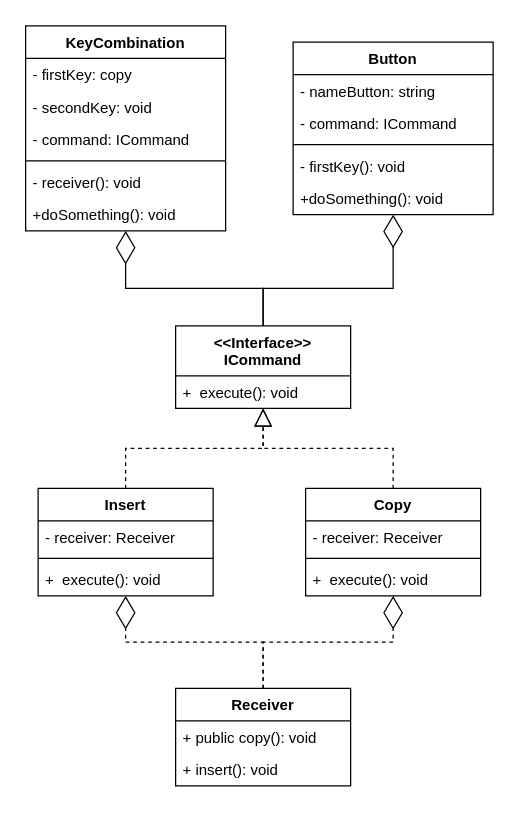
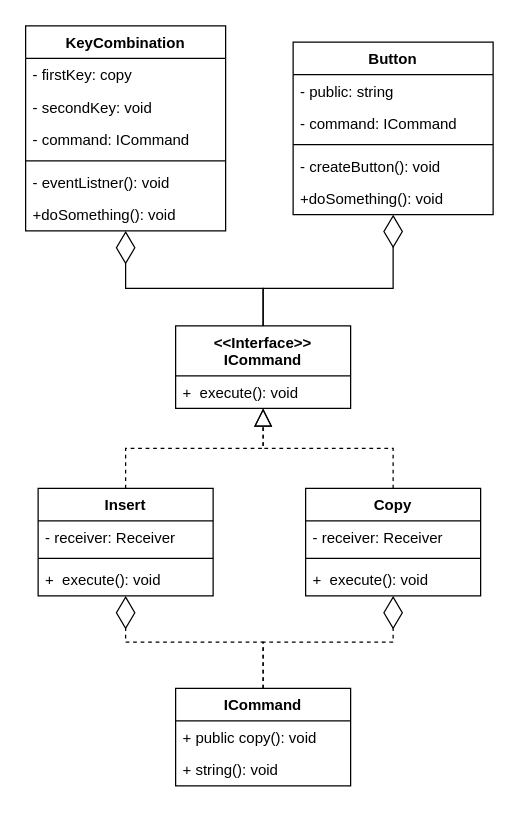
  <mxCell id="0" />
  <mxCell id="1" parent="0" />
- <mxCell id="2" value="Receiver" style="swimlane;fontStyle=1;childLayout=stackLayout;horizontal=1;startSize=26;fillColor=none;horizontalStack=0;resizeParent=1;resizeParentMax=0;resizeLast=0;collapsible=1;marginBottom=0;" parent="1" vertex="1"><mxGeometry x="140" y="550" width="140" height="78" as="geometry" /></mxCell>
+ <mxCell id="2" value="ICommand" style="swimlane;fontStyle=1;childLayout=stackLayout;horizontal=1;startSize=26;fillColor=none;horizontalStack=0;resizeParent=1;resizeParentMax=0;resizeLast=0;collapsible=1;marginBottom=0;" parent="1" vertex="1"><mxGeometry x="140" y="550" width="140" height="78" as="geometry" /></mxCell>
  <mxCell id="3" value="+ public copy(): void" style="text;strokeColor=none;fillColor=none;align=left;verticalAlign=top;spacingLeft=4;spacingRight=4;overflow=hidden;rotatable=0;points=[[0,0.5],[1,0.5]];portConstraint=eastwest;" parent="2" vertex="1"><mxGeometry y="26" width="140" height="26" as="geometry" /></mxCell>
- <mxCell id="4" value="+ insert(): void" style="text;strokeColor=none;fillColor=none;align=left;verticalAlign=top;spacingLeft=4;spacingRight=4;overflow=hidden;rotatable=0;points=[[0,0.5],[1,0.5]];portConstraint=eastwest;" parent="2" vertex="1"><mxGeometry y="52" width="140" height="26" as="geometry" /></mxCell>
+ <mxCell id="4" value="+ string(): void" style="text;strokeColor=none;fillColor=none;align=left;verticalAlign=top;spacingLeft=4;spacingRight=4;overflow=hidden;rotatable=0;points=[[0,0.5],[1,0.5]];portConstraint=eastwest;" parent="2" vertex="1"><mxGeometry y="52" width="140" height="26" as="geometry" /></mxCell>
  <mxCell id="5" value="&lt;&lt;Interface&gt;&gt;&#10;ICommand" style="swimlane;fontStyle=1;childLayout=stackLayout;horizontal=1;startSize=40;fillColor=none;horizontalStack=0;resizeParent=1;resizeParentMax=0;resizeLast=0;collapsible=1;marginBottom=0;" parent="1" vertex="1"><mxGeometry x="140" y="260" width="140" height="66" as="geometry" /></mxCell>
  <mxCell id="6" value="+  execute(): void" style="text;strokeColor=none;fillColor=none;align=left;verticalAlign=top;spacingLeft=4;spacingRight=4;overflow=hidden;rotatable=0;points=[[0,0.5],[1,0.5]];portConstraint=eastwest;" parent="5" vertex="1"><mxGeometry y="40" width="140" height="26" as="geometry" /></mxCell>
  <mxCell id="7" value="Insert" style="swimlane;fontStyle=1;align=center;verticalAlign=top;childLayout=stackLayout;horizontal=1;startSize=26;horizontalStack=0;resizeParent=1;resizeParentMax=0;resizeLast=0;collapsible=1;marginBottom=0;" parent="1" vertex="1"><mxGeometry x="30" y="390" width="140" height="86" as="geometry" /></mxCell>
  <mxCell id="8" value="- receiver: Receiver" style="text;strokeColor=none;fillColor=none;align=left;verticalAlign=top;spacingLeft=4;spacingRight=4;overflow=hidden;rotatable=0;points=[[0,0.5],[1,0.5]];portConstraint=eastwest;" parent="7" vertex="1"><mxGeometry y="26" width="140" height="26" as="geometry" /></mxCell>
  <mxCell id="9" value="" style="line;strokeWidth=1;fillColor=none;align=left;verticalAlign=middle;spacingTop=-1;spacingLeft=3;spacingRight=3;rotatable=0;labelPosition=right;points=[];portConstraint=eastwest;strokeColor=inherit;" parent="7" vertex="1"><mxGeometry y="52" width="140" height="8" as="geometry" /></mxCell>
  <mxCell id="10" value="+  execute(): void" style="text;strokeColor=none;fillColor=none;align=left;verticalAlign=top;spacingLeft=4;spacingRight=4;overflow=hidden;rotatable=0;points=[[0,0.5],[1,0.5]];portConstraint=eastwest;" parent="7" vertex="1"><mxGeometry y="60" width="140" height="26" as="geometry" /></mxCell>
  <mxCell id="11" value="Copy" style="swimlane;fontStyle=1;align=center;verticalAlign=top;childLayout=stackLayout;horizontal=1;startSize=26;horizontalStack=0;resizeParent=1;resizeParentMax=0;resizeLast=0;collapsible=1;marginBottom=0;" parent="1" vertex="1"><mxGeometry x="244" y="390" width="140" height="86" as="geometry" /></mxCell>
  <mxCell id="12" value="- receiver: Receiver" style="text;strokeColor=none;fillColor=none;align=left;verticalAlign=top;spacingLeft=4;spacingRight=4;overflow=hidden;rotatable=0;points=[[0,0.5],[1,0.5]];portConstraint=eastwest;" parent="11" vertex="1"><mxGeometry y="26" width="140" height="26" as="geometry" /></mxCell>
  <mxCell id="13" value="" style="line;strokeWidth=1;fillColor=none;align=left;verticalAlign=middle;spacingTop=-1;spacingLeft=3;spacingRight=3;rotatable=0;labelPosition=right;points=[];portConstraint=eastwest;strokeColor=inherit;" parent="11" vertex="1"><mxGeometry y="52" width="140" height="8" as="geometry" /></mxCell>
  <mxCell id="14" value="+  execute(): void" style="text;strokeColor=none;fillColor=none;align=left;verticalAlign=top;spacingLeft=4;spacingRight=4;overflow=hidden;rotatable=0;points=[[0,0.5],[1,0.5]];portConstraint=eastwest;" parent="11" vertex="1"><mxGeometry y="60" width="140" height="26" as="geometry" /></mxCell>
  <mxCell id="15" value="KeyCombination" style="swimlane;fontStyle=1;align=center;verticalAlign=top;childLayout=stackLayout;horizontal=1;startSize=26;horizontalStack=0;resizeParent=1;resizeParentMax=0;resizeLast=0;collapsible=1;marginBottom=0;" parent="1" vertex="1"><mxGeometry x="20" y="20" width="160" height="164" as="geometry" /></mxCell>
  <mxCell id="16" value="- firstKey: copy" style="text;strokeColor=none;fillColor=none;align=left;verticalAlign=top;spacingLeft=4;spacingRight=4;overflow=hidden;rotatable=0;points=[[0,0.5],[1,0.5]];portConstraint=eastwest;" parent="15" vertex="1"><mxGeometry y="26" width="160" height="26" as="geometry" /></mxCell>
  <mxCell id="17" value="- secondKey: void" style="text;strokeColor=none;fillColor=none;align=left;verticalAlign=top;spacingLeft=4;spacingRight=4;overflow=hidden;rotatable=0;points=[[0,0.5],[1,0.5]];portConstraint=eastwest;" parent="15" vertex="1"><mxGeometry y="52" width="160" height="26" as="geometry" /></mxCell>
  <mxCell id="18" value="- command: ICommand" style="text;strokeColor=none;fillColor=none;align=left;verticalAlign=top;spacingLeft=4;spacingRight=4;overflow=hidden;rotatable=0;points=[[0,0.5],[1,0.5]];portConstraint=eastwest;" parent="15" vertex="1"><mxGeometry y="78" width="160" height="26" as="geometry" /></mxCell>
  <mxCell id="19" value="" style="line;strokeWidth=1;fillColor=none;align=left;verticalAlign=middle;spacingTop=-1;spacingLeft=3;spacingRight=3;rotatable=0;labelPosition=right;points=[];portConstraint=eastwest;strokeColor=inherit;" parent="15" vertex="1"><mxGeometry y="104" width="160" height="8" as="geometry" /></mxCell>
- <mxCell id="20" value="- receiver(): void" style="text;strokeColor=none;fillColor=none;align=left;verticalAlign=top;spacingLeft=4;spacingRight=4;overflow=hidden;rotatable=0;points=[[0,0.5],[1,0.5]];portConstraint=eastwest;" parent="15" vertex="1"><mxGeometry y="112" width="160" height="26" as="geometry" /></mxCell>
+ <mxCell id="20" value="- eventListner(): void" style="text;strokeColor=none;fillColor=none;align=left;verticalAlign=top;spacingLeft=4;spacingRight=4;overflow=hidden;rotatable=0;points=[[0,0.5],[1,0.5]];portConstraint=eastwest;" parent="15" vertex="1"><mxGeometry y="112" width="160" height="26" as="geometry" /></mxCell>
  <mxCell id="21" value="+doSomething(): void" style="text;strokeColor=none;fillColor=none;align=left;verticalAlign=top;spacingLeft=4;spacingRight=4;overflow=hidden;rotatable=0;points=[[0,0.5],[1,0.5]];portConstraint=eastwest;" parent="15" vertex="1"><mxGeometry y="138" width="160" height="26" as="geometry" /></mxCell>
  <mxCell id="22" value="Button" style="swimlane;fontStyle=1;align=center;verticalAlign=top;childLayout=stackLayout;horizontal=1;startSize=26;horizontalStack=0;resizeParent=1;resizeParentMax=0;resizeLast=0;collapsible=1;marginBottom=0;" parent="1" vertex="1"><mxGeometry x="234" y="33" width="160" height="138" as="geometry" /></mxCell>
- <mxCell id="23" value="- nameButton: string" style="text;strokeColor=none;fillColor=none;align=left;verticalAlign=top;spacingLeft=4;spacingRight=4;overflow=hidden;rotatable=0;points=[[0,0.5],[1,0.5]];portConstraint=eastwest;" parent="22" vertex="1"><mxGeometry y="26" width="160" height="26" as="geometry" /></mxCell>
+ <mxCell id="23" value="- public: string" style="text;strokeColor=none;fillColor=none;align=left;verticalAlign=top;spacingLeft=4;spacingRight=4;overflow=hidden;rotatable=0;points=[[0,0.5],[1,0.5]];portConstraint=eastwest;" parent="22" vertex="1"><mxGeometry y="26" width="160" height="26" as="geometry" /></mxCell>
  <mxCell id="24" value="- command: ICommand" style="text;strokeColor=none;fillColor=none;align=left;verticalAlign=top;spacingLeft=4;spacingRight=4;overflow=hidden;rotatable=0;points=[[0,0.5],[1,0.5]];portConstraint=eastwest;" parent="22" vertex="1"><mxGeometry y="52" width="160" height="26" as="geometry" /></mxCell>
  <mxCell id="25" value="" style="line;strokeWidth=1;fillColor=none;align=left;verticalAlign=middle;spacingTop=-1;spacingLeft=3;spacingRight=3;rotatable=0;labelPosition=right;points=[];portConstraint=eastwest;strokeColor=inherit;" parent="22" vertex="1"><mxGeometry y="78" width="160" height="8" as="geometry" /></mxCell>
- <mxCell id="26" value="- firstKey(): void" style="text;strokeColor=none;fillColor=none;align=left;verticalAlign=top;spacingLeft=4;spacingRight=4;overflow=hidden;rotatable=0;points=[[0,0.5],[1,0.5]];portConstraint=eastwest;" parent="22" vertex="1"><mxGeometry y="86" width="160" height="26" as="geometry" /></mxCell>
+ <mxCell id="26" value="- createButton(): void" style="text;strokeColor=none;fillColor=none;align=left;verticalAlign=top;spacingLeft=4;spacingRight=4;overflow=hidden;rotatable=0;points=[[0,0.5],[1,0.5]];portConstraint=eastwest;" parent="22" vertex="1"><mxGeometry y="86" width="160" height="26" as="geometry" /></mxCell>
  <mxCell id="27" value="+doSomething(): void" style="text;strokeColor=none;fillColor=none;align=left;verticalAlign=top;spacingLeft=4;spacingRight=4;overflow=hidden;rotatable=0;points=[[0,0.5],[1,0.5]];portConstraint=eastwest;" parent="22" vertex="1"><mxGeometry y="112" width="160" height="26" as="geometry" /></mxCell>
  <mxCell id="28" value="" style="endArrow=block;dashed=1;endFill=0;endSize=12;html=1;rounded=0;edgeStyle=orthogonalEdgeStyle;" parent="1" source="7" target="5" edge="1"><mxGeometry width="160" relative="1" as="geometry"><mxPoint x="340" y="380" as="sourcePoint" /><mxPoint x="25" y="300" as="targetPoint" /></mxGeometry></mxCell>
  <mxCell id="29" value="" style="endArrow=block;dashed=1;endFill=0;endSize=12;html=1;rounded=0;edgeStyle=orthogonalEdgeStyle;" parent="1" source="11" target="5" edge="1"><mxGeometry width="160" relative="1" as="geometry"><mxPoint x="340" y="380" as="sourcePoint" /><mxPoint x="365" y="310" as="targetPoint" /></mxGeometry></mxCell>
  <mxCell id="30" value="" style="endArrow=diamondThin;endFill=0;endSize=24;html=1;rounded=0;edgeStyle=orthogonalEdgeStyle;dashed=1;" edge="1" parent="1" source="2" target="7"><mxGeometry width="160" relative="1" as="geometry"><mxPoint x="84" y="500" as="sourcePoint" /><mxPoint x="244" y="500" as="targetPoint" /></mxGeometry></mxCell>
  <mxCell id="31" value="" style="endArrow=diamondThin;endFill=0;endSize=24;html=1;rounded=0;edgeStyle=orthogonalEdgeStyle;dashed=1;" edge="1" parent="1" source="2" target="11"><mxGeometry width="160" relative="1" as="geometry"><mxPoint x="125" y="340" as="sourcePoint" /><mxPoint x="285" y="340" as="targetPoint" /></mxGeometry></mxCell>
  <mxCell id="32" value="" style="endArrow=diamondThin;endFill=0;endSize=24;html=1;rounded=0;edgeStyle=orthogonalEdgeStyle;" edge="1" parent="1" source="5" target="15"><mxGeometry width="160" relative="1" as="geometry"><mxPoint x="125" y="340" as="sourcePoint" /><mxPoint x="25" y="290" as="targetPoint" /><Array as="points"><mxPoint x="210" y="230" /><mxPoint x="100" y="230" /></Array></mxGeometry></mxCell>
  <mxCell id="33" value="" style="endArrow=diamondThin;endFill=0;endSize=24;html=1;rounded=0;edgeStyle=orthogonalEdgeStyle;" edge="1" parent="1" source="5" target="22"><mxGeometry width="160" relative="1" as="geometry"><mxPoint x="125" y="340" as="sourcePoint" /><mxPoint x="285" y="340" as="targetPoint" /><Array as="points"><mxPoint x="210" y="230" /><mxPoint x="314" y="230" /></Array></mxGeometry></mxCell>
